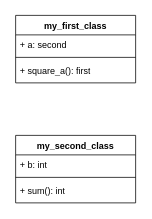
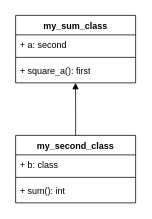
  <mxCell id="0" />
  <mxCell id="1" parent="0" />
- <mxCell id="2" value="my_first_class" style="swimlane;fontStyle=1;align=center;verticalAlign=top;childLayout=stackLayout;horizontal=1;startSize=26;horizontalStack=0;resizeParent=1;resizeParentMax=0;resizeLast=0;collapsible=1;marginBottom=0;whiteSpace=wrap;html=1;" vertex="1" parent="1"><mxGeometry x="20" y="20" width="160" height="90" as="geometry" /></mxCell>
+ <mxCell id="2" value="my_sum_class" style="swimlane;fontStyle=1;align=center;verticalAlign=top;childLayout=stackLayout;horizontal=1;startSize=26;horizontalStack=0;resizeParent=1;resizeParentMax=0;resizeLast=0;collapsible=1;marginBottom=0;whiteSpace=wrap;html=1;" vertex="1" parent="1"><mxGeometry x="20" y="20" width="160" height="90" as="geometry" /></mxCell>
  <mxCell id="3" value="+ a: second" style="text;strokeColor=none;fillColor=none;align=left;verticalAlign=top;spacingLeft=4;spacingRight=4;overflow=hidden;rotatable=0;points=[[0,0.5],[1,0.5]];portConstraint=eastwest;whiteSpace=wrap;html=1;" vertex="1" parent="2"><mxGeometry y="26" width="160" height="26" as="geometry" /></mxCell>
  <mxCell id="4" value="" style="line;strokeWidth=1;fillColor=none;align=left;verticalAlign=middle;spacingTop=-1;spacingLeft=3;spacingRight=3;rotatable=0;labelPosition=right;points=[];portConstraint=eastwest;strokeColor=inherit;" vertex="1" parent="2"><mxGeometry y="52" width="160" height="8" as="geometry" /></mxCell>
  <mxCell id="5" value="+ square_a(): first" style="text;strokeColor=none;fillColor=none;align=left;verticalAlign=top;spacingLeft=4;spacingRight=4;overflow=hidden;rotatable=0;points=[[0,0.5],[1,0.5]];portConstraint=eastwest;whiteSpace=wrap;html=1;" vertex="1" parent="2"><mxGeometry y="60" width="160" height="30" as="geometry" /></mxCell>
  <mxCell id="6" value="my_second_class" style="swimlane;fontStyle=1;align=center;verticalAlign=top;childLayout=stackLayout;horizontal=1;startSize=26;horizontalStack=0;resizeParent=1;resizeParentMax=0;resizeLast=0;collapsible=1;marginBottom=0;whiteSpace=wrap;html=1;" vertex="1" parent="1"><mxGeometry x="20" y="180" width="160" height="90" as="geometry" /></mxCell>
- <mxCell id="7" value="+ b: int" style="text;strokeColor=none;fillColor=none;align=left;verticalAlign=top;spacingLeft=4;spacingRight=4;overflow=hidden;rotatable=0;points=[[0,0.5],[1,0.5]];portConstraint=eastwest;whiteSpace=wrap;html=1;" vertex="1" parent="6"><mxGeometry y="26" width="160" height="26" as="geometry" /></mxCell>
+ <mxCell id="7" value="+ b: class" style="text;strokeColor=none;fillColor=none;align=left;verticalAlign=top;spacingLeft=4;spacingRight=4;overflow=hidden;rotatable=0;points=[[0,0.5],[1,0.5]];portConstraint=eastwest;whiteSpace=wrap;html=1;" vertex="1" parent="6"><mxGeometry y="26" width="160" height="26" as="geometry" /></mxCell>
  <mxCell id="8" value="" style="line;strokeWidth=1;fillColor=none;align=left;verticalAlign=middle;spacingTop=-1;spacingLeft=3;spacingRight=3;rotatable=0;labelPosition=right;points=[];portConstraint=eastwest;strokeColor=inherit;" vertex="1" parent="6"><mxGeometry y="52" width="160" height="8" as="geometry" /></mxCell>
  <mxCell id="9" value="&lt;div&gt;+ sum(): int&lt;br&gt;&lt;/div&gt;" style="text;strokeColor=none;fillColor=none;align=left;verticalAlign=top;spacingLeft=4;spacingRight=4;overflow=hidden;rotatable=0;points=[[0,0.5],[1,0.5]];portConstraint=eastwest;whiteSpace=wrap;html=1;" vertex="1" parent="6"><mxGeometry y="60" width="160" height="30" as="geometry" /></mxCell>
+ <mxCell id="10" style="edgeStyle=orthogonalEdgeStyle;rounded=0;orthogonalLoop=1;jettySize=auto;html=1;exitX=0.5;exitY=0;exitDx=0;exitDy=0;entryX=0.499;entryY=1;entryDx=0;entryDy=0;entryPerimeter=0;endArrow=block;endFill=1;" edge="1" parent="1" source="6" target="5"><mxGeometry relative="1" as="geometry" /></mxCell>
